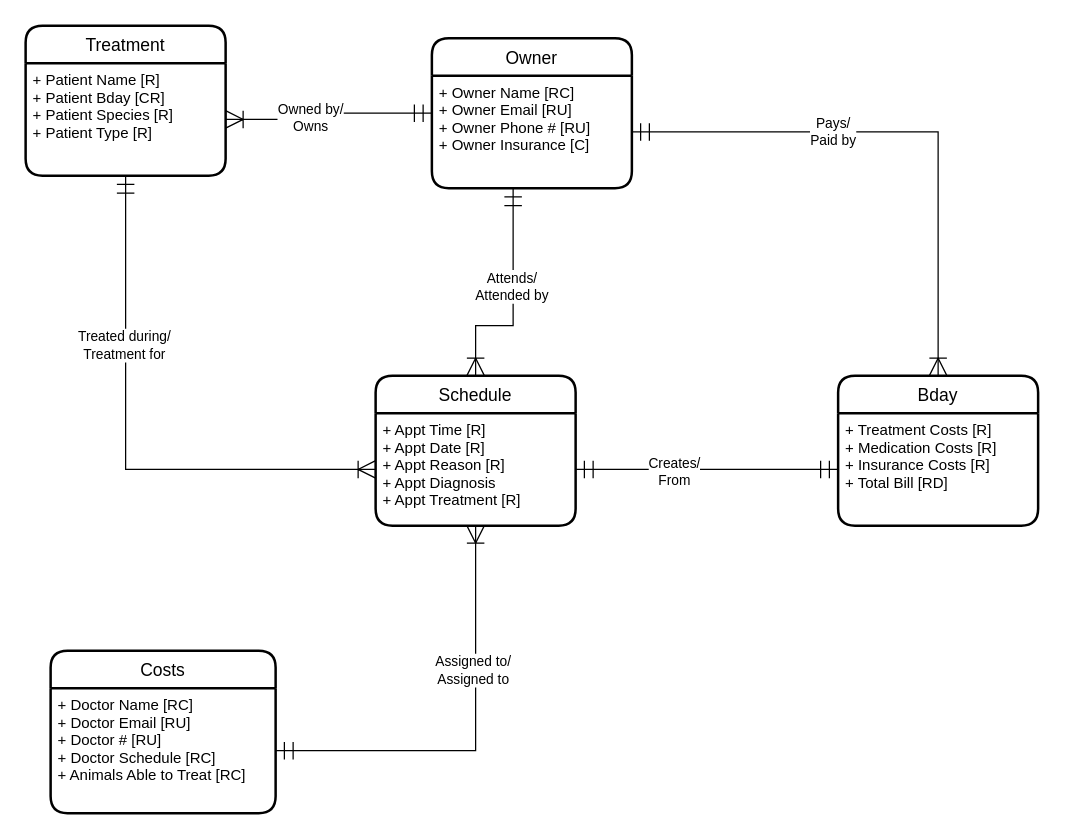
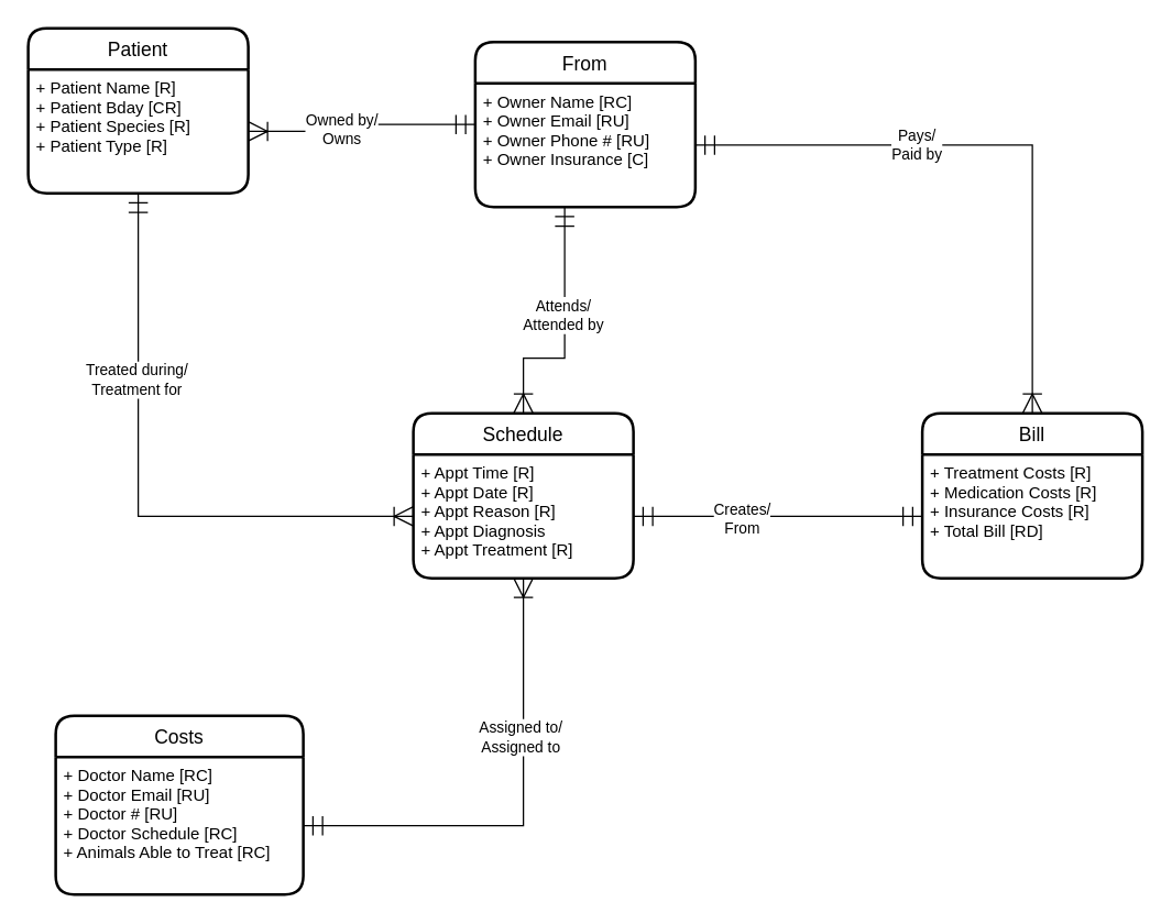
  <mxCell id="0" />
  <mxCell id="1" parent="0" />
- <mxCell id="2" value="Treatment" style="swimlane;childLayout=stackLayout;horizontal=1;startSize=30;horizontalStack=0;rounded=1;fontSize=14;fontStyle=0;strokeWidth=2;resizeParent=0;resizeLast=1;shadow=0;dashed=0;align=center;" vertex="1" parent="1"><mxGeometry x="20" y="20" width="160" height="120" as="geometry" /></mxCell>
+ <mxCell id="2" value="Patient" style="swimlane;childLayout=stackLayout;horizontal=1;startSize=30;horizontalStack=0;rounded=1;fontSize=14;fontStyle=0;strokeWidth=2;resizeParent=0;resizeLast=1;shadow=0;dashed=0;align=center;" vertex="1" parent="1"><mxGeometry x="20" y="20" width="160" height="120" as="geometry" /></mxCell>
  <mxCell id="3" value="+ Patient Name [R]&#10;+ Patient Bday [CR]&#10;+ Patient Species [R]&#10;+ Patient Type [R]" style="align=left;strokeColor=none;fillColor=none;spacingLeft=4;fontSize=12;verticalAlign=top;resizable=0;rotatable=0;part=1;" vertex="1" parent="2"><mxGeometry y="30" width="160" height="90" as="geometry" /></mxCell>
- <mxCell id="4" value="Owner" style="swimlane;childLayout=stackLayout;horizontal=1;startSize=30;horizontalStack=0;rounded=1;fontSize=14;fontStyle=0;strokeWidth=2;resizeParent=0;resizeLast=1;shadow=0;dashed=0;align=center;" vertex="1" parent="1"><mxGeometry x="345" y="30" width="160" height="120" as="geometry" /></mxCell>
+ <mxCell id="4" value="From" style="swimlane;childLayout=stackLayout;horizontal=1;startSize=30;horizontalStack=0;rounded=1;fontSize=14;fontStyle=0;strokeWidth=2;resizeParent=0;resizeLast=1;shadow=0;dashed=0;align=center;" vertex="1" parent="1"><mxGeometry x="345" y="30" width="160" height="120" as="geometry" /></mxCell>
  <mxCell id="5" value="+ Owner Name [RC]&#10;+ Owner Email [RU]&#10;+ Owner Phone # [RU]&#10;+ Owner Insurance [C]" style="align=left;strokeColor=none;fillColor=none;spacingLeft=4;fontSize=12;verticalAlign=top;resizable=0;rotatable=0;part=1;" vertex="1" parent="4"><mxGeometry y="30" width="160" height="90" as="geometry" /></mxCell>
  <mxCell id="6" value="Costs" style="swimlane;childLayout=stackLayout;horizontal=1;startSize=30;horizontalStack=0;rounded=1;fontSize=14;fontStyle=0;strokeWidth=2;resizeParent=0;resizeLast=1;shadow=0;dashed=0;align=center;" vertex="1" parent="1"><mxGeometry x="40" y="520" width="180" height="130" as="geometry" /></mxCell>
  <mxCell id="7" value="+ Doctor Name [RC]&#10;+ Doctor Email [RU]&#10;+ Doctor # [RU]&#10;+ Doctor Schedule [RC]&#10;+ Animals Able to Treat [RC]" style="align=left;strokeColor=none;fillColor=none;spacingLeft=4;fontSize=12;verticalAlign=top;resizable=0;rotatable=0;part=1;" vertex="1" parent="6"><mxGeometry y="30" width="180" height="100" as="geometry" /></mxCell>
- <mxCell id="8" value="Bday" style="swimlane;childLayout=stackLayout;horizontal=1;startSize=30;horizontalStack=0;rounded=1;fontSize=14;fontStyle=0;strokeWidth=2;resizeParent=0;resizeLast=1;shadow=0;dashed=0;align=center;" vertex="1" parent="1"><mxGeometry x="670" y="300" width="160" height="120" as="geometry" /></mxCell>
+ <mxCell id="8" value="Bill" style="swimlane;childLayout=stackLayout;horizontal=1;startSize=30;horizontalStack=0;rounded=1;fontSize=14;fontStyle=0;strokeWidth=2;resizeParent=0;resizeLast=1;shadow=0;dashed=0;align=center;" vertex="1" parent="1"><mxGeometry x="670" y="300" width="160" height="120" as="geometry" /></mxCell>
  <mxCell id="9" value="+ Treatment Costs [R] &#10;+ Medication Costs [R]&#10;+ Insurance Costs [R]&#10;+ Total Bill [RD]" style="align=left;strokeColor=none;fillColor=none;spacingLeft=4;fontSize=12;verticalAlign=top;resizable=0;rotatable=0;part=1;" vertex="1" parent="8"><mxGeometry y="30" width="160" height="90" as="geometry" /></mxCell>
  <mxCell id="10" value="Schedule" style="swimlane;childLayout=stackLayout;horizontal=1;startSize=30;horizontalStack=0;rounded=1;fontSize=14;fontStyle=0;strokeWidth=2;resizeParent=0;resizeLast=1;shadow=0;dashed=0;align=center;" vertex="1" parent="1"><mxGeometry x="300" y="300" width="160" height="120" as="geometry" /></mxCell>
  <mxCell id="11" value="+ Appt Time [R]&#10;+ Appt Date [R]&#10;+ Appt Reason [R]&#10;+ Appt Diagnosis&#10;+ Appt Treatment [R]" style="align=left;strokeColor=none;fillColor=none;spacingLeft=4;fontSize=12;verticalAlign=top;resizable=0;rotatable=0;part=1;" vertex="1" parent="10"><mxGeometry y="30" width="160" height="90" as="geometry" /></mxCell>
  <mxCell id="12" style="edgeStyle=orthogonalEdgeStyle;rounded=0;orthogonalLoop=1;jettySize=auto;html=1;entryX=0;entryY=0.5;entryDx=0;entryDy=0;endSize=12;startSize=12;endArrow=ERmandOne;endFill=0;startArrow=ERoneToMany;startFill=0;" edge="1" parent="1" source="3" target="4"><mxGeometry relative="1" as="geometry" /></mxCell>
  <mxCell id="13" value="Owned by/&lt;br&gt;Owns" style="edgeLabel;html=1;align=center;verticalAlign=middle;resizable=0;points=[];" vertex="1" connectable="0" parent="12"><mxGeometry x="-0.211" y="2" relative="1" as="geometry"><mxPoint as="offset" /></mxGeometry></mxCell>
  <mxCell id="14" style="edgeStyle=orthogonalEdgeStyle;rounded=0;orthogonalLoop=1;jettySize=auto;html=1;entryX=0.5;entryY=0;entryDx=0;entryDy=0;startArrow=ERmandOne;startFill=0;startSize=12;endArrow=ERoneToMany;endFill=0;endSize=12;" edge="1" parent="1" source="5" target="10"><mxGeometry relative="1" as="geometry"><Array as="points"><mxPoint x="410" y="260" /><mxPoint x="380" y="260" /></Array></mxGeometry></mxCell>
  <mxCell id="15" value="Attends/&lt;br&gt;Attended by" style="edgeLabel;html=1;align=center;verticalAlign=middle;resizable=0;points=[];" vertex="1" connectable="0" parent="14"><mxGeometry x="-0.133" y="-2" relative="1" as="geometry"><mxPoint as="offset" /></mxGeometry></mxCell>
  <mxCell id="16" style="edgeStyle=orthogonalEdgeStyle;rounded=0;orthogonalLoop=1;jettySize=auto;html=1;exitX=0.5;exitY=1;exitDx=0;exitDy=0;entryX=0;entryY=0.5;entryDx=0;entryDy=0;startArrow=ERmandOne;startFill=0;startSize=12;endArrow=ERoneToMany;endFill=0;endSize=12;" edge="1" parent="1" source="3" target="11"><mxGeometry relative="1" as="geometry" /></mxCell>
  <mxCell id="17" value="Treated during/&lt;br&gt;Treatment for" style="edgeLabel;html=1;align=center;verticalAlign=middle;resizable=0;points=[];" vertex="1" connectable="0" parent="16"><mxGeometry x="-0.379" y="-2" relative="1" as="geometry"><mxPoint as="offset" /></mxGeometry></mxCell>
  <mxCell id="18" style="edgeStyle=orthogonalEdgeStyle;rounded=0;orthogonalLoop=1;jettySize=auto;html=1;entryX=0.5;entryY=1;entryDx=0;entryDy=0;startArrow=ERmandOne;startFill=0;startSize=12;endArrow=ERoneToMany;endFill=0;endSize=12;" edge="1" parent="1" source="7" target="11"><mxGeometry relative="1" as="geometry" /></mxCell>
  <mxCell id="19" value="Assigned to/&lt;br&gt;Assigned to" style="edgeLabel;html=1;align=center;verticalAlign=middle;resizable=0;points=[];" vertex="1" connectable="0" parent="18"><mxGeometry x="0.324" y="3" relative="1" as="geometry"><mxPoint as="offset" /></mxGeometry></mxCell>
  <mxCell id="20" style="edgeStyle=orthogonalEdgeStyle;rounded=0;orthogonalLoop=1;jettySize=auto;html=1;entryX=0.5;entryY=0;entryDx=0;entryDy=0;startArrow=ERmandOne;startFill=0;startSize=12;endArrow=ERoneToMany;endFill=0;endSize=12;" edge="1" parent="1" source="5" target="8"><mxGeometry relative="1" as="geometry" /></mxCell>
  <mxCell id="21" value="Pays/&lt;br&gt;Paid by" style="edgeLabel;html=1;align=center;verticalAlign=middle;resizable=0;points=[];" vertex="1" connectable="0" parent="20"><mxGeometry x="-0.271" y="1" relative="1" as="geometry"><mxPoint as="offset" /></mxGeometry></mxCell>
  <mxCell id="22" style="edgeStyle=orthogonalEdgeStyle;rounded=0;orthogonalLoop=1;jettySize=auto;html=1;entryX=0;entryY=0.5;entryDx=0;entryDy=0;startArrow=ERmandOne;startFill=0;startSize=12;endArrow=ERmandOne;endFill=0;endSize=12;" edge="1" parent="1" source="11" target="9"><mxGeometry relative="1" as="geometry" /></mxCell>
  <mxCell id="23" value="Creates/&lt;br&gt;From" style="edgeLabel;html=1;align=center;verticalAlign=middle;resizable=0;points=[];" vertex="1" connectable="0" parent="22"><mxGeometry x="-0.257" y="-1" relative="1" as="geometry"><mxPoint as="offset" /></mxGeometry></mxCell>
